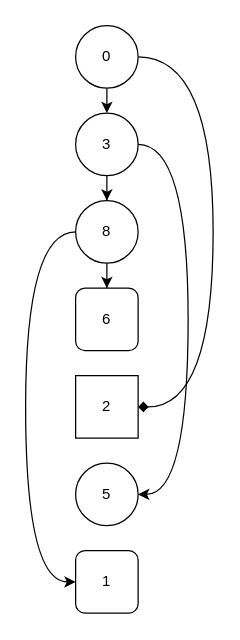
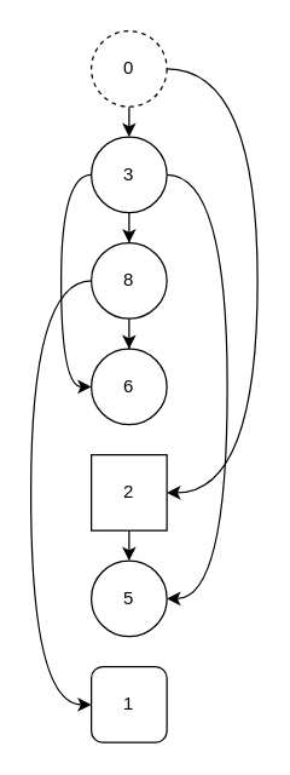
  <mxCell id="0" />
  <mxCell id="1" parent="0" />
  <mxCell id="2" style="edgeStyle=orthogonalEdgeStyle;rounded=0;orthogonalLoop=1;jettySize=auto;html=1;exitX=0.5;exitY=1;exitDx=0;exitDy=0;entryX=0.5;entryY=0;entryDx=0;entryDy=0;" parent="1" source="4" target="8" edge="1"><mxGeometry relative="1" as="geometry" /></mxCell>
- <mxCell id="3" style="edgeStyle=orthogonalEdgeStyle;orthogonalLoop=1;jettySize=auto;html=1;exitX=1;exitY=0.5;exitDx=0;exitDy=0;entryX=1;entryY=0.5;entryDx=0;entryDy=0;curved=1;endArrow=diamond;" parent="1" source="4" target="14" edge="1"><mxGeometry relative="1" as="geometry"><Array as="points"><mxPoint x="170" y="45" /><mxPoint x="170" y="325" /></Array></mxGeometry></mxCell>
- <mxCell id="4" value="0" style="ellipse;whiteSpace=wrap;html=1;aspect=fixed;" parent="1" vertex="1"><mxGeometry x="60" y="20" width="50" height="50" as="geometry" /></mxCell>
+ <mxCell id="3" style="edgeStyle=orthogonalEdgeStyle;orthogonalLoop=1;jettySize=auto;html=1;exitX=1;exitY=0.5;exitDx=0;exitDy=0;entryX=1;entryY=0.5;entryDx=0;entryDy=0;curved=1;" parent="1" source="4" target="14" edge="1"><mxGeometry relative="1" as="geometry"><Array as="points"><mxPoint x="170" y="45" /><mxPoint x="170" y="325" /></Array></mxGeometry></mxCell>
+ <mxCell id="4" value="0" style="ellipse;whiteSpace=wrap;html=1;aspect=fixed;dashed=1;" parent="1" vertex="1"><mxGeometry x="60" y="20" width="50" height="50" as="geometry" /></mxCell>
  <mxCell id="5" style="edgeStyle=orthogonalEdgeStyle;rounded=0;orthogonalLoop=1;jettySize=auto;html=1;exitX=0.5;exitY=1;exitDx=0;exitDy=0;" parent="1" source="8" target="11" edge="1"><mxGeometry relative="1" as="geometry" /></mxCell>
  <mxCell id="6" style="edgeStyle=orthogonalEdgeStyle;orthogonalLoop=1;jettySize=auto;html=1;exitX=1;exitY=0.5;exitDx=0;exitDy=0;entryX=1;entryY=0.5;entryDx=0;entryDy=0;curved=1;" edge="1" parent="1" source="8" target="15"><mxGeometry relative="1" as="geometry"><Array as="points"><mxPoint x="150" y="115" /><mxPoint x="150" y="395" /></Array></mxGeometry></mxCell>
+ <mxCell id="7" style="edgeStyle=orthogonalEdgeStyle;orthogonalLoop=1;jettySize=auto;html=1;exitX=0;exitY=0.5;exitDx=0;exitDy=0;entryX=0;entryY=0.5;entryDx=0;entryDy=0;curved=1;" edge="1" parent="1" source="8" target="12"><mxGeometry relative="1" as="geometry" /></mxCell>
  <mxCell id="8" value="3" style="ellipse;whiteSpace=wrap;html=1;aspect=fixed;" parent="1" vertex="1"><mxGeometry x="60" y="90" width="50" height="50" as="geometry" /></mxCell>
  <mxCell id="9" style="edgeStyle=orthogonalEdgeStyle;rounded=0;orthogonalLoop=1;jettySize=auto;html=1;exitX=0.5;exitY=1;exitDx=0;exitDy=0;" parent="1" source="11" target="12" edge="1"><mxGeometry relative="1" as="geometry" /></mxCell>
  <mxCell id="10" style="edgeStyle=orthogonalEdgeStyle;orthogonalLoop=1;jettySize=auto;html=1;exitX=0;exitY=0.5;exitDx=0;exitDy=0;entryX=0;entryY=0.5;entryDx=0;entryDy=0;curved=1;" parent="1" source="11" target="16" edge="1"><mxGeometry relative="1" as="geometry"><Array as="points"><mxPoint x="20" y="185" /><mxPoint x="20" y="465" /></Array></mxGeometry></mxCell>
  <mxCell id="11" value="8" style="ellipse;whiteSpace=wrap;html=1;aspect=fixed;" parent="1" vertex="1"><mxGeometry x="60" y="160" width="50" height="50" as="geometry" /></mxCell>
- <mxCell id="12" value="6" style="whiteSpace=wrap;html=1;aspect=fixed;rounded=1;" parent="1" vertex="1"><mxGeometry x="60" y="230" width="50" height="50" as="geometry" /></mxCell>
+ <mxCell id="12" value="6" style="ellipse;whiteSpace=wrap;html=1;aspect=fixed;" parent="1" vertex="1"><mxGeometry x="60" y="230" width="50" height="50" as="geometry" /></mxCell>
+ <mxCell id="13" style="edgeStyle=orthogonalEdgeStyle;rounded=0;orthogonalLoop=1;jettySize=auto;html=1;exitX=0.5;exitY=1;exitDx=0;exitDy=0;entryX=0.5;entryY=0;entryDx=0;entryDy=0;" parent="1" source="14" target="15" edge="1"><mxGeometry relative="1" as="geometry" /></mxCell>
  <mxCell id="14" value="2" style="whiteSpace=wrap;html=1;aspect=fixed;rounded=0;" parent="1" vertex="1"><mxGeometry x="60" y="300" width="50" height="50" as="geometry" /></mxCell>
  <mxCell id="15" value="5" style="ellipse;whiteSpace=wrap;html=1;aspect=fixed;" parent="1" vertex="1"><mxGeometry x="60" y="370" width="50" height="50" as="geometry" /></mxCell>
  <mxCell id="16" value="1" style="whiteSpace=wrap;html=1;aspect=fixed;rounded=1;" parent="1" vertex="1"><mxGeometry x="60" y="440" width="50" height="50" as="geometry" /></mxCell>
